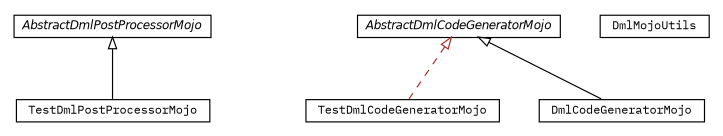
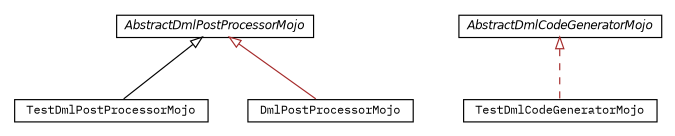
  digraph {
    fontname="IBM Plex Mono"
    nodesep=0.25
    ranksep=0.5
    node [fontcolor=black fontname="IBM Plex Mono" fontsize=10.0 shape=plaintext]
    edge [arrowtail=empty color=black dir=back fontname="IBM Plex Mono" fontsize=10 headport=p labelfontname=Helvetica labelfontsize=10 style=solid tailport=p]
    n1 [label=<<table title="dml.maven.TestDmlPostProcessorMojo" border="0" cellborder="1" cellspacing="0" cellpadding="2" port="p" href="./TestDmlPostProcessorMojo.html"> 		<tr><td><table border="0" cellspacing="0" cellpadding="1"> <tr><td align="center" balign="center"> TestDmlPostProcessorMojo </td></tr> 		</table></td></tr> 		</table>>]
    n2 [label=<<table title="dml.maven.TestDmlCodeGeneratorMojo" border="0" cellborder="1" cellspacing="0" cellpadding="2" port="p" href="./TestDmlCodeGeneratorMojo.html"> 		<tr><td><table border="0" cellspacing="0" cellpadding="1"> <tr><td align="center" balign="center"> TestDmlCodeGeneratorMojo </td></tr> 		</table></td></tr> 		</table>>]
-   n4 [label=<<table title="dml.maven.DmlMojoUtils" border="0" cellborder="1" cellspacing="0" cellpadding="2" port="p" href="./DmlMojoUtils.html"> 		<tr><td><table border="0" cellspacing="0" cellpadding="1"> <tr><td align="center" balign="center"> DmlMojoUtils </td></tr> 		</table></td></tr> 		</table>>]
-   n5 [label=<<table title="dml.maven.DmlCodeGeneratorMojo" border="0" cellborder="1" cellspacing="0" cellpadding="2" port="p" href="./DmlCodeGeneratorMojo.html"> 		<tr><td><table border="0" cellspacing="0" cellpadding="1"> <tr><td align="center" balign="center"> DmlCodeGeneratorMojo </td></tr> 		</table></td></tr> 		</table>>]
+   n3 [label=<<table title="dml.maven.DmlPostProcessorMojo" border="0" cellborder="1" cellspacing="0" cellpadding="2" port="p" href="./DmlPostProcessorMojo.html"> 		<tr><td><table border="0" cellspacing="0" cellpadding="1"> <tr><td align="center" balign="center"> DmlPostProcessorMojo </td></tr> 		</table></td></tr> 		</table>>]
    n6 [label=<<table title="dml.maven.AbstractDmlPostProcessorMojo" border="0" cellborder="1" cellspacing="0" cellpadding="2" port="p" href="./AbstractDmlPostProcessorMojo.html"> 		<tr><td><table border="0" cellspacing="0" cellpadding="1"> <tr><td align="center" balign="center"><font face="Helvetica-Oblique"> AbstractDmlPostProcessorMojo </font></td></tr> 		</table></td></tr> 		</table>>]
    n7 [label=<<table title="dml.maven.AbstractDmlCodeGeneratorMojo" border="0" cellborder="1" cellspacing="0" cellpadding="2" port="p" href="./AbstractDmlCodeGeneratorMojo.html"> 		<tr><td><table border="0" cellspacing="0" cellpadding="1"> <tr><td align="center" balign="center"><font face="Helvetica-Oblique"> AbstractDmlCodeGeneratorMojo </font></td></tr> 		</table></td></tr> 		</table>>]
    n6 -> n1
+   n6 -> n3 [color=brown]
    n7 -> n2 [color=brown style=dashed]
-   n7 -> n5
  }
